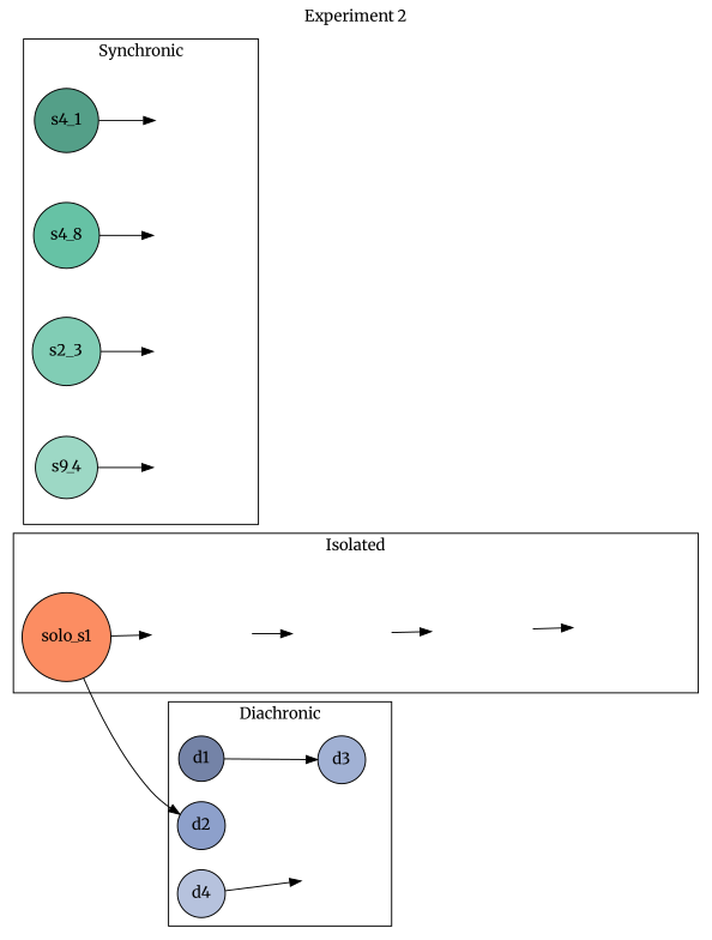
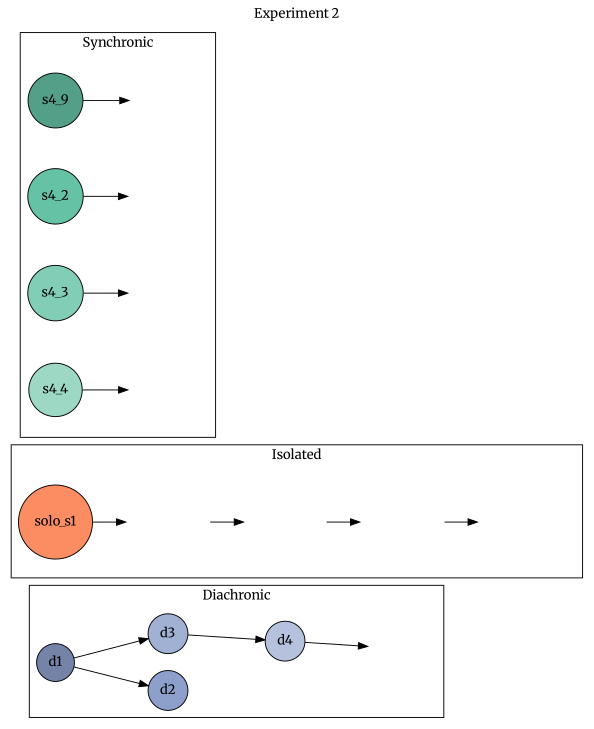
  digraph {
    fontname=Merriweather
    label="Experiment 2"
    labelloc=t
    rankdir=LR
    node [fontname=Merriweather shape=circle style=filled]
    edge [fontname=Merriweather]
    d1 [fillcolor="#7483A7"]
    d2 [fillcolor="#8DA0CB"]
    d3 [fillcolor="#A1B1D4"]
    d4 [fillcolor="#B6C2DD"]
    dinv1 [style=invis width=0]
    solo_s1 [fillcolor="#FC8D62"]
    solo_s2 [style=invis width=0.2]
    soloinv2 [style=invis width=0]
    solo_s3 [style=invis width=0.2]
    solo_s4 [style=invis width=0.2]
-   s4_1 [fillcolor="#549F88"]
+   s4_1 [fillcolor="#549F88" label=s4_9]
    s4inv1 [style=invis width=0]
-   s4_2 [fillcolor="#66C2A5" label=s4_8]
+   s4_2 [fillcolor="#66C2A5"]
    s4inv2 [style=invis width=0]
-   s4_3 [fillcolor="#81CDB5" label=s2_3]
+   s4_3 [fillcolor="#81CDB5"]
    s4inv3 [style=invis width=0]
-   s4_4 [fillcolor="#9DD8C5" label=s9_4]
+   s4_4 [fillcolor="#9DD8C5"]
    s4inv4 [style=invis width=0]
    subgraph cluster_1 {
      label=Diachronic
      d1
      d2
      d3
      d4
      dinv1
    }
    subgraph cluster_2 {
      label=Isolated
      solo_s1
      solo_s2
      soloinv2
      solo_s3
      solo_s4
    }
    subgraph cluster_3 {
      label=Synchronic
      rankdir=TB
      s4_1
      s4inv1
      s4_2
      s4inv2
      s4_3
      s4inv3
      s4_4
      s4inv4
    }
-   solo_s1 -> d2
+   d1 -> d2
    d1 -> d3
+   d3 -> d4
    d4 -> dinv1
    solo_s1 -> solo_s2
    solo_s2 -> solo_s3
    solo_s3 -> solo_s4
    solo_s4 -> soloinv2
    s4_1 -> s4inv1
    s4_2 -> s4inv2
    s4_3 -> s4inv3
    s4_4 -> s4inv4
  }
